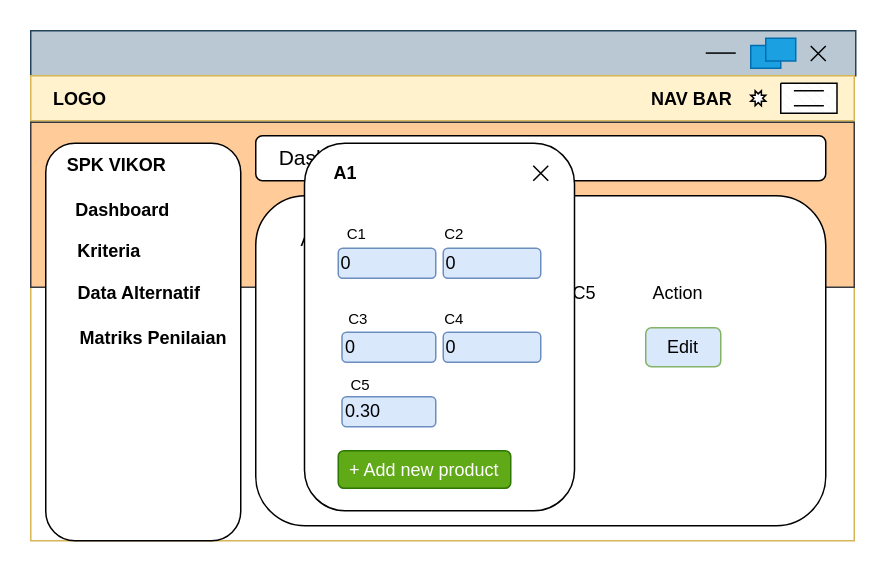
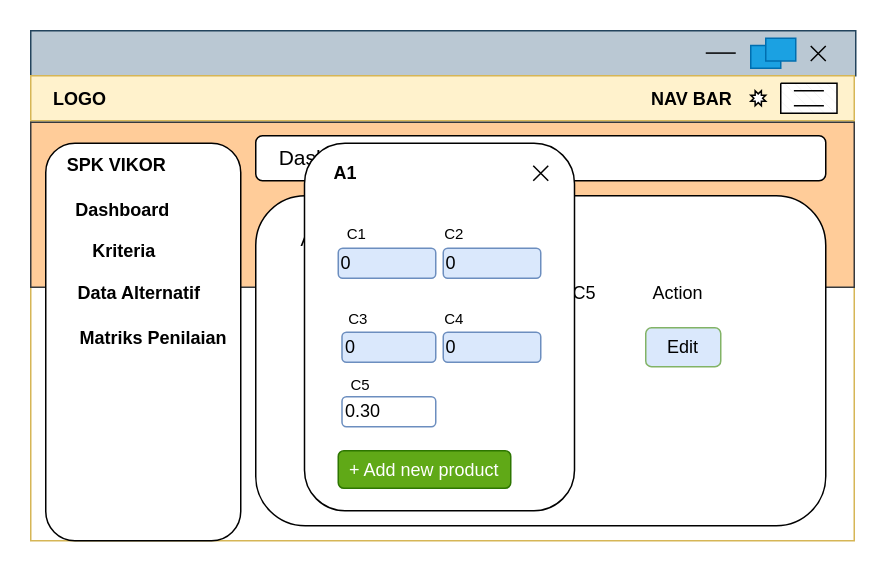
  <mxCell id="0" />
  <mxCell id="1" parent="0" />
  <mxCell id="2" value="" style="rounded=0;whiteSpace=wrap;html=1;strokeColor=#23445d;fillColor=#bac8d3;" parent="1" vertex="1"><mxGeometry x="20" y="20" width="550" height="30" as="geometry" /></mxCell>
  <mxCell id="3" value="    LOGO                                                                                                             NAV BAR" style="swimlane;align=left;startSize=30;fillColor=#fff2cc;strokeColor=#d6b656;" parent="1" vertex="1"><mxGeometry x="20" y="50" width="549" height="310" as="geometry" /></mxCell>
  <mxCell id="4" value="" style="rounded=0;whiteSpace=wrap;html=1;fillColor=#ffcc99;strokeColor=#36393d;" vertex="1" parent="3"><mxGeometry y="31" width="549" height="110" as="geometry" /></mxCell>
  <mxCell id="5" value="" style="rounded=1;whiteSpace=wrap;html=1;" parent="3" vertex="1"><mxGeometry x="150" y="40" width="380" height="30" as="geometry" /></mxCell>
  <mxCell id="6" value="" style="rounded=1;whiteSpace=wrap;html=1;" parent="3" vertex="1"><mxGeometry x="10" y="45" width="130" height="265" as="geometry" /></mxCell>
  <mxCell id="7" value="" style="verticalLabelPosition=bottom;verticalAlign=top;html=1;shape=mxgraph.basic.patternFillRect;fillStyle=diagRev;step=5;fillStrokeWidth=0.2;fillStrokeColor=#dddddd;align=right;" parent="3" vertex="1"><mxGeometry x="500" y="5" width="37.5" height="20" as="geometry" /></mxCell>
  <mxCell id="8" value="" style="endArrow=none;html=1;rounded=0;" parent="3" edge="1"><mxGeometry relative="1" as="geometry"><mxPoint x="508.75" y="10" as="sourcePoint" /><mxPoint x="528.75" y="10" as="targetPoint" /></mxGeometry></mxCell>
  <mxCell id="9" value="" style="verticalLabelPosition=bottom;verticalAlign=top;html=1;shape=mxgraph.basic.8_point_star" parent="3" vertex="1"><mxGeometry x="480" y="10" width="10" height="10" as="geometry" /></mxCell>
  <mxCell id="10" value="" style="endArrow=none;html=1;rounded=0;" parent="3" edge="1"><mxGeometry relative="1" as="geometry"><mxPoint x="508.75" y="20" as="sourcePoint" /><mxPoint x="528.75" y="20" as="targetPoint" /></mxGeometry></mxCell>
  <mxCell id="11" value="&lt;span&gt;Dashboard&lt;/span&gt;" style="text;html=1;align=center;verticalAlign=middle;whiteSpace=wrap;rounded=0;fontSize=14;fontStyle=0" parent="3" vertex="1"><mxGeometry x="150" y="40" width="100" height="30" as="geometry" /></mxCell>
  <mxCell id="12" value="SPK VIKOR" style="text;html=1;align=center;verticalAlign=middle;whiteSpace=wrap;rounded=0;fontStyle=1" parent="3" vertex="1"><mxGeometry x="20" y="50" width="75" height="20" as="geometry" /></mxCell>
  <mxCell id="13" value="Dashboard" style="text;html=1;align=center;verticalAlign=middle;whiteSpace=wrap;rounded=0;fontStyle=1" parent="3" vertex="1"><mxGeometry x="23.5" y="80" width="75" height="20" as="geometry" /></mxCell>
  <mxCell id="14" value="Matriks Penilaian" style="text;html=1;align=center;verticalAlign=middle;whiteSpace=wrap;rounded=0;fontStyle=1" parent="3" vertex="1"><mxGeometry x="26.5" y="165" width="109.5" height="20" as="geometry" /></mxCell>
  <mxCell id="15" value="Data Alternatif" style="text;html=1;align=center;verticalAlign=middle;whiteSpace=wrap;rounded=0;fontStyle=1" parent="3" vertex="1"><mxGeometry x="28" y="135" width="89" height="20" as="geometry" /></mxCell>
- <mxCell id="16" value="Kriteria" style="text;html=1;align=center;verticalAlign=middle;whiteSpace=wrap;rounded=0;fontStyle=1" parent="3" vertex="1"><mxGeometry x="15" y="107" width="75" height="20" as="geometry" /></mxCell>
+ <mxCell id="16" value="Kriteria" style="text;html=1;align=center;verticalAlign=middle;whiteSpace=wrap;rounded=0;fontStyle=1" parent="3" vertex="1"><mxGeometry x="25" y="107" width="75" height="20" as="geometry" /></mxCell>
  <mxCell id="17" value="" style="rounded=1;whiteSpace=wrap;html=1;" parent="3" vertex="1"><mxGeometry x="150" y="80" width="380" height="220" as="geometry" /></mxCell>
  <mxCell id="18" value="Alternatif&lt;span style=&quot;color: rgba(0, 0, 0, 0); font-family: monospace; font-size: 0px; text-align: start; text-wrap-mode: nowrap;&quot;&gt;%3CmxGraphModel%3E%3Croot%3E%3CmxCell%20id%3D%220%22%2F%3E%3CmxCell%20id%3D%221%22%20parent%3D%220%22%2F%3E%3CmxCell%20id%3D%222%22%20value%3D%22%22%20style%3D%22rounded%3D0%3BwhiteSpace%3Dwrap%3Bhtml%3D1%3B%22%20vertex%3D%221%22%20parent%3D%221%22%3E%3CmxGeometry%20x%3D%22180%22%20y%3D%2290%22%20width%3D%22545%22%20height%3D%2230%22%20as%3D%22geometry%22%2F%3E%3C%2FmxCell%3E%3CmxCell%20id%3D%223%22%20value%3D%22%C2%A0%C2%A0%C2%A0%C2%A0LOGO%20%C2%A0%C2%A0%C2%A0%C2%A0%C2%A0%C2%A0%C2%A0%C2%A0%C2%A0%C2%A0%C2%A0%C2%A0%C2%A0%C2%A0%C2%A0%C2%A0%C2%A0%C2%A0%C2%A0%C2%A0%C2%A0%C2%A0%C2%A0%C2%A0%C2%A0%C2%A0%C2%A0%C2%A0%C2%A0%C2%A0%C2%A0%C2%A0%C2%A0%C2%A0%C2%A0%C2%A0%C2%A0%C2%A0%C2%A0%C2%A0%C2%A0%C2%A0%C2%A0%C2%A0%C2%A0%C2%A0%C2%A0%C2%A0%C2%A0%C2%A0%C2%A0%C2%A0%C2%A0%C2%A0%C2%A0%C2%A0%C2%A0%C2%A0%C2%A0%C2%A0%C2%A0%C2%A0%C2%A0%C2%A0%C2%A0%C2%A0%C2%A0%C2%A0%C2%A0%C2%A0%C2%A0%C2%A0%C2%A0%C2%A0%C2%A0%C2%A0%C2%A0%C2%A0%C2%A0%C2%A0%C2%A0%C2%A0%C2%A0%C2%A0%C2%A0%C2%A0%C2%A0%C2%A0%C2%A0%C2%A0%C2%A0%C2%A0%C2%A0%C2%A0%C2%A0%C2%A0%C2%A0%C2%A0%C2%A0%C2%A0%C2%A0%C2%A0%C2%A0%C2%A0%C2%A0%C2%A0%C2%A0%C2%A0NAV%20BAR%22%20style%3D%22swimlane%3Balign%3Dleft%3BstartSize%3D30%3B%22%20vertex%3D%221%22%20parent%3D%221%22%3E%3CmxGeometry%20x%3D%22180%22%20y%3D%22120%22%20width%3D%22545%22%20height%3D%22310%22%20as%3D%22geometry%22%2F%3E%3C%2FmxCell%3E%3CmxCell%20id%3D%224%22%20value%3D%22%22%20style%3D%22rounded%3D1%3BwhiteSpace%3Dwrap%3Bhtml%3D1%3B%22%20vertex%3D%221%22%20parent%3D%223%22%3E%3CmxGeometry%20x%3D%22350%22%20y%3D%2277%22%20width%3D%22180%22%20height%3D%2230%22%20as%3D%22geometry%22%2F%3E%3C%2FmxCell%3E%3CmxCell%20id%3D%225%22%20value%3D%22%22%20style%3D%22rounded%3D1%3BwhiteSpace%3Dwrap%3Bhtml%3D1%3B%22%20vertex%3D%221%22%20parent%3D%223%22%3E%3CmxGeometry%20x%3D%22170%22%20y%3D%2277%22%20width%3D%22170%22%20height%3D%2230%22%20as%3D%22geometry%22%2F%3E%3C%2FmxCell%3E%3CmxCell%20id%3D%226%22%20value%3D%22%22%20style%3D%22rounded%3D1%3BwhiteSpace%3Dwrap%3Bhtml%3D1%3B%22%20vertex%3D%221%22%20parent%3D%223%22%3E%3CmxGeometry%20x%3D%22170%22%20y%3D%2240%22%20width%3D%22360%22%20height%3D%2230%22%20as%3D%22geometry%22%2F%3E%3C%2FmxCell%3E%3CmxCell%20id%3D%227%22%20value%3D%22%22%20style%3D%22rounded%3D1%3BwhiteSpace%3Dwrap%3Bhtml%3D1%3B%22%20vertex%3D%221%22%20parent%3D%223%22%3E%3CmxGeometry%20x%3D%2210%22%20y%3D%2245%22%20width%3D%22150%22%20height%3D%22265%22%20as%3D%22geometry%22%2F%3E%3C%2FmxCell%3E%3CmxCell%20id%3D%228%22%20value%3D%22%22%20style%3D%22verticalLabelPosition%3Dbottom%3BverticalAlign%3Dtop%3Bhtml%3D1%3Bshape%3Dmxgraph.basic.patternFillRect%3BfillStyle%3DdiagRev%3Bstep%3D5%3BfillStrokeWidth%3D0.2%3BfillStrokeColor%3D%23dddddd%3Balign%3Dright%3B%22%20vertex%3D%221%22%20parent%3D%223%22%3E%3CmxGeometry%20x%3D%22500%22%20y%3D%225%22%20width%3D%2237.5%22%20height%3D%2220%22%20as%3D%22geometry%22%2F%3E%3C%2FmxCell%3E%3CmxCell%20id%3D%229%22%20value%3D%22%22%20style%3D%22endArrow%3Dnone%3Bhtml%3D1%3Brounded%3D0%3B%22%20edge%3D%221%22%20parent%3D%223%22%3E%3CmxGeometry%20relative%3D%221%22%20as%3D%22geometry%22%3E%3CmxPoint%20x%3D%22508.75%22%20y%3D%2210%22%20as%3D%22sourcePoint%22%2F%3E%3CmxPoint%20x%3D%22528.75%22%20y%3D%2210%22%20as%3D%22targetPoint%22%2F%3E%3C%2FmxGeometry%3E%3C%2FmxCell%3E%3CmxCell%20id%3D%2210%22%20value%3D%22%22%20style%3D%22verticalLabelPosition%3Dbottom%3BverticalAlign%3Dtop%3Bhtml%3D1%3Bshape%3Dmxgraph.basic.8_point_star%22%20vertex%3D%221%22%20parent%3D%223%22%3E%3CmxGeometry%20x%3D%22480%22%20y%3D%2210%22%20width%3D%2210%22%20height%3D%2210%22%20as%3D%22geometry%22%2F%3E%3C%2FmxCell%3E%3CmxCell%20id%3D%2211%22%20value%3D%22%22%20style%3D%22endArrow%3Dnone%3Bhtml%3D1%3Brounded%3D0%3B%22%20edge%3D%221%22%20parent%3D%223%22%3E%3CmxGeometry%20relative%3D%221%22%20as%3D%22geometry%22%3E%3CmxPoint%20x%3D%22508.75%22%20y%3D%2220%22%20as%3D%22sourcePoint%22%2F%3E%3CmxPoint%20x%3D%22528.75%22%20y%3D%2220%22%20as%3D%22targetPoint%22%2F%3E%3C%2FmxGeometry%3E%3C%2FmxCell%3E%3CmxCell%20id%3D%2212%22%20value%3D%22%26lt%3Bb%26gt%3BDashboard%26lt%3B%2Fb%26gt%3B%22%20style%3D%22text%3Bhtml%3D1%3Balign%3Dcenter%3BverticalAlign%3Dmiddle%3BwhiteSpace%3Dwrap%3Brounded%3D0%3BfontSize%3D14%3B%22%20vertex%3D%221%22%20parent%3D%223%22%3E%3CmxGeometry%20x%3D%22170%22%20y%3D%2240%22%20width%3D%22100%22%20height%3D%2230%22%20as%3D%22geometry%22%2F%3E%3C%2FmxCell%3E%3CmxCell%20id%3D%2213%22%20value%3D%22SPK%20VIKOR%22%20style%3D%22text%3Bhtml%3D1%3Balign%3Dcenter%3BverticalAlign%3Dmiddle%3BwhiteSpace%3Dwrap%3Brounded%3D0%3B%22%20vertex%3D%221%22%20parent%3D%223%22%3E%3CmxGeometry%20x%3D%2220%22%20y%3D%2250%22%20width%3D%2275%22%20height%3D%2220%22%20as%3D%22geometry%22%2F%3E%3C%2FmxCell%3E%3CmxCell%20id%3D%2214%22%20value%3D%22Jumlah%20Alternatif%22%20style%3D%22text%3Bhtml%3D1%3Balign%3Dcenter%3BverticalAlign%3Dmiddle%3BwhiteSpace%3Dwrap%3Brounded%3D0%3B%22%20vertex%3D%221%22%20parent%3D%223%22%3E%3CmxGeometry%20x%3D%22170%22%20y%3D%2282%22%20width%3D%22100%22%20height%3D%2220%22%20as%3D%22geometry%22%2F%3E%3C%2FmxCell%3E%3CmxCell%20id%3D%2215%22%20value%3D%22Dashboard%22%20style%3D%22text%3Bhtml%3D1%3Balign%3Dcenter%3BverticalAlign%3Dmiddle%3BwhiteSpace%3Dwrap%3Brounded%3D0%3B%22%20vertex%3D%221%22%20parent%3D%223%22%3E%3CmxGeometry%20x%3D%2233.5%22%20y%3D%2280%22%20width%3D%2275%22%20height%3D%2220%22%20as%3D%22geometry%22%2F%3E%3C%2FmxCell%3E%3CmxCell%20id%3D%2216%22%20value%3D%22Matriks%20Penilaian%22%20style%3D%22text%3Bhtml%3D1%3Balign%3Dcenter%3BverticalAlign%3Dmiddle%3BwhiteSpace%3Dwrap%3Brounded%3D0%3B%22%20vertex%3D%221%22%20parent%3D%223%22%3E%3CmxGeometry%20x%3D%2237.5%22%20y%3D%22165%22%20width%3D%2297.5%22%20height%3D%2220%22%20as%3D%22geometry%22%2F%3E%3C%2FmxCell%3E%3CmxCell%20id%3D%2217%22%20value%3D%22Data%20Alternatif%22%20style%3D%22text%3Bhtml%3D1%3Balign%3Dcenter%3BverticalAlign%3Dmiddle%3BwhiteSpace%3Dwrap%3Brounded%3D0%3B%22%20vertex%3D%221%22%20parent%3D%223%22%3E%3CmxGeometry%20x%3D%2240%22%20y%3D%22135%22%20width%3D%2280%22%20height%3D%2220%22%20as%3D%22geometry%22%2F%3E%3C%2FmxCell%3E%3CmxCell%20id%3D%2218%22%20value%3D%22Kriteria%22%20style%3D%22text%3Bhtml%3D1%3Balign%3Dcenter%3BverticalAlign%3Dmiddle%3BwhiteSpace%3Dwrap%3Brounded%3D0%3B%22%20vertex%3D%221%22%20parent%3D%223%22%3E%3CmxGeometry%20x%3D%2223.5%22%20y%3D%22107%22%20width%3D%2275%22%20height%3D%2220%22%20as%3D%22geometry%22%2F%3E%3C%2FmxCell%3E%3CmxCell%20id%3D%2219%22%20value%3D%22Hitung%22%20style%3D%22text%3Bhtml%3D1%3Balign%3Dcenter%3BverticalAlign%3Dmiddle%3BwhiteSpace%3Dwrap%3Brounded%3D0%3B%22%20vertex%3D%221%22%20parent%3D%223%22%3E%3CmxGeometry%20x%3D%2221.5%22%20y%3D%22194%22%20width%3D%2275%22%20height%3D%2220%22%20as%3D%22geometry%22%2F%3E%3C%2FmxCell%3E%3CmxCell%20id%3D%2220%22%20value%3D%22Hasil%20Hitung%22%20style%3D%22text%3Bhtml%3D1%3Balign%3Dcenter%3BverticalAlign%3Dmiddle%3BwhiteSpace%3Dwrap%3Brounded%3D0%3B%22%20vertex%3D%221%22%20parent%3D%223%22%3E%3CmxGeometry%20x%3D%2237.5%22%20y%3D%22220%22%20width%3D%2275%22%20height%3D%2220%22%20as%3D%22geometry%22%2F%3E%3C%2FmxCell%3E%3CmxCell%20id%3D%2221%22%20value%3D%22Jumlah%20Kriteria%22%20style%3D%22text%3Bhtml%3D1%3Balign%3Dcenter%3BverticalAlign%3Dmiddle%3BwhiteSpace%3Dwrap%3Brounded%3D0%3B%22%20vertex%3D%221%22%20parent%3D%223%22%3E%3CmxGeometry%20x%3D%22350%22%20y%3D%2282%22%20width%3D%22100%22%20height%3D%2220%22%20as%3D%22geometry%22%2F%3E%3C%2FmxCell%3E%3CmxCell%20id%3D%2222%22%20value%3D%22%22%20style%3D%22rounded%3D1%3BwhiteSpace%3Dwrap%3Bhtml%3D1%3B%22%20vertex%3D%221%22%20parent%3D%223%22%3E%3CmxGeometry%20x%3D%22170%22%20y%3D%22115%22%20width%3D%22360%22%20height%3D%22185%22%20as%3D%22geometry%22%2F%3E%3C%2FmxCell%3E%3CmxCell%20id%3D%2223%22%20value%3D%22Jumlah%20Data%22%20style%3D%22text%3Bhtml%3D1%3Balign%3Dcenter%3BverticalAlign%3Dmiddle%3BwhiteSpace%3Dwrap%3Brounded%3D0%3B%22%20vertex%3D%221%22%20parent%3D%223%22%3E%3CmxGeometry%20x%3D%22180%22%20y%3D%22135%22%20width%3D%22100%22%20height%3D%2220%22%20as%3D%22geometry%22%2F%3E%3C%2FmxCell%3E%3CmxCell%20id%3D%2224%22%20value%3D%22%22%20style%3D%22shape%3DpartialRectangle%3BwhiteSpace%3Dwrap%3Bhtml%3D1%3Bright%3D0%3Btop%3D0%3Bbottom%3D0%3BfillColor%3Dnone%3BroutingCenterX%3D-0.5%3B%22%20vertex%3D%221%22%20parent%3D%223%22%3E%3CmxGeometry%20x%3D%22210%22%20y%3D%22170%22%20width%3D%22120%22%20height%3D%22110%22%20as%3D%22geometry%22%2F%3E%3C%2FmxCell%3E%3CmxCell%20id%3D%2225%22%20value%3D%22Alternatif%22%20style%3D%22shape%3Ddelay%3BwhiteSpace%3Dwrap%3Bhtml%3D1%3B%22%20vertex%3D%221%22%20parent%3D%223%22%3E%3CmxGeometry%20x%3D%22210%22%20y%3D%22180%22%20width%3D%22290%22%20height%3D%2230%22%20as%3D%22geometry%22%2F%3E%3C%2FmxCell%3E%3CmxCell%20id%3D%2226%22%20value%3D%22Kriteria%22%20style%3D%22shape%3Ddelay%3BwhiteSpace%3Dwrap%3Bhtml%3D1%3B%22%20vertex%3D%221%22%20parent%3D%223%22%3E%3CmxGeometry%20x%3D%22210%22%20y%3D%22240%22%20width%3D%22290%22%20height%3D%2230%22%20as%3D%22geometry%22%2F%3E%3C%2FmxCell%3E%3CmxCell%20id%3D%2227%22%20value%3D%22%22%20style%3D%22shape%3DsumEllipse%3Bperimeter%3DellipsePerimeter%3BwhiteSpace%3Dwrap%3Bhtml%3D1%3BbackgroundOutline%3D1%3B%22%20vertex%3D%221%22%20parent%3D%221%22%3E%3CmxGeometry%20x%3D%22700%22%20y%3D%2295%22%20width%3D%2220%22%20height%3D%2220%22%20as%3D%22geometry%22%2F%3E%3C%2FmxCell%3E%3CmxCell%20id%3D%2228%22%20value%3D%22%22%20style%3D%22verticalLabelPosition%3Dbottom%3BverticalAlign%3Dtop%3Bhtml%3D1%3Bshape%3Dmxgraph.basic.rect%3BfillColor2%3Dnone%3BstrokeWidth%3D1%3Bsize%3D20%3Bindent%3D5%3B%22%20vertex%3D%221%22%20parent%3D%221%22%3E%3CmxGeometry%20x%3D%22660%22%20y%3D%2299.87%22%20width%3D%2220%22%20height%3D%2215.13%22%20as%3D%22geometry%22%2F%3E%3C%2FmxCell%3E%3CmxCell%20id%3D%2229%22%20value%3D%22%22%20style%3D%22endArrow%3Dnone%3Bhtml%3D1%3Brounded%3D0%3B%22%20edge%3D%221%22%20parent%3D%221%22%3E%3CmxGeometry%20relative%3D%221%22%20as%3D%22geometry%22%3E%3CmxPoint%20x%3D%22630%22%20y%3D%22104.89%22%20as%3D%22sourcePoint%22%2F%3E%3CmxPoint%20x%3D%22650%22%20y%3D%22104.89%22%20as%3D%22targetPoint%22%2F%3E%3C%2FmxGeometry%3E%3C%2FmxCell%3E%3CmxCell%20id%3D%2230%22%20value%3D%22%22%20style%3D%22verticalLabelPosition%3Dbottom%3BverticalAlign%3Dtop%3Bhtml%3D1%3Bshape%3Dmxgraph.basic.rect%3BfillColor2%3Dnone%3BstrokeWidth%3D1%3Bsize%3D20%3Bindent%3D5%3B%22%20vertex%3D%221%22%20parent%3D%221%22%3E%3CmxGeometry%20x%3D%22670%22%20y%3D%2295%22%20width%3D%2220%22%20height%3D%2215.13%22%20as%3D%22geometry%22%2F%3E%3C%2FmxCell%3E%3C%2Froot%3E%3C%2FmxGraphModel%3E&lt;/span&gt;&amp;nbsp;Table" style="text;html=1;align=center;verticalAlign=middle;whiteSpace=wrap;rounded=0;" parent="3" vertex="1"><mxGeometry x="170" y="100" width="100" height="20" as="geometry" /></mxCell>
  <mxCell id="19" value="Alternatif &lt;span style=&quot;white-space: pre;&quot;&gt;&#09;&lt;/span&gt;C1 &lt;span style=&quot;white-space: pre;&quot;&gt;&#09;&lt;/span&gt;C2 &lt;span style=&quot;white-space: pre;&quot;&gt;&#09;&lt;/span&gt;C3 &lt;span style=&quot;white-space: pre;&quot;&gt;&#09;&lt;/span&gt;C4 &lt;span style=&quot;white-space: pre;&quot;&gt;&#09;&lt;/span&gt;C5&lt;span style=&quot;white-space: pre;&quot;&gt;&#09;&lt;span style=&quot;white-space: pre;&quot;&gt;&#09;&lt;/span&gt;&lt;/span&gt;Action" style="text;html=1;align=center;verticalAlign=middle;whiteSpace=wrap;rounded=0;" parent="3" vertex="1"><mxGeometry x="160" y="135" width="330" height="20" as="geometry" /></mxCell>
  <mxCell id="20" value="Edit" style="rounded=1;whiteSpace=wrap;html=1;fillColor=#dae8fc;strokeColor=#82b366;" parent="3" vertex="1"><mxGeometry x="410" y="168" width="50" height="26" as="geometry" /></mxCell>
  <mxCell id="21" value="" style="rounded=1;whiteSpace=wrap;html=1;" parent="3" vertex="1"><mxGeometry x="182.5" y="45" width="180" height="245" as="geometry" /></mxCell>
  <mxCell id="22" value="A1" style="text;html=1;align=center;verticalAlign=middle;whiteSpace=wrap;rounded=0;fontStyle=1" parent="3" vertex="1"><mxGeometry x="190" y="50" width="40" height="30" as="geometry" /></mxCell>
  <mxCell id="23" value="+ Add new product" style="rounded=1;whiteSpace=wrap;html=1;fillColor=#60a917;strokeColor=#2D7600;fontColor=#ffffff;" parent="3" vertex="1"><mxGeometry x="205" y="250" width="115" height="25" as="geometry" /></mxCell>
  <mxCell id="24" value="0" style="rounded=1;whiteSpace=wrap;html=1;fillColor=#dae8fc;strokeColor=#6c8ebf;align=left;" parent="3" vertex="1"><mxGeometry x="205" y="115" width="65" height="20" as="geometry" /></mxCell>
  <mxCell id="25" value="0" style="rounded=1;whiteSpace=wrap;html=1;fillColor=#dae8fc;strokeColor=#6c8ebf;align=left;" parent="3" vertex="1"><mxGeometry x="207.5" y="171" width="62.5" height="20" as="geometry" /></mxCell>
  <mxCell id="26" value="C1" style="text;html=1;align=center;verticalAlign=middle;whiteSpace=wrap;rounded=0;fontSize=10;" parent="3" vertex="1"><mxGeometry x="195" y="90" width="45" height="30" as="geometry" /></mxCell>
  <mxCell id="27" value="C3" style="text;html=1;align=center;verticalAlign=middle;whiteSpace=wrap;rounded=0;fontSize=10;" parent="3" vertex="1"><mxGeometry x="197" y="147" width="43" height="30" as="geometry" /></mxCell>
  <mxCell id="28" value="" style="shape=umlDestroy;html=1;" parent="3" vertex="1"><mxGeometry x="335" y="60" width="10" height="10" as="geometry" /></mxCell>
- <mxCell id="29" value="0.30" style="rounded=1;whiteSpace=wrap;html=1;fillColor=#dae8fc;strokeColor=#6c8ebf;align=left;" parent="3" vertex="1"><mxGeometry x="207.5" y="214" width="62.5" height="20" as="geometry" /></mxCell>
+ <mxCell id="29" value="0.30" style="rounded=1;whiteSpace=wrap;html=1;fillColor=#ffffff;strokeColor=#6c8ebf;align=left;" parent="3" vertex="1"><mxGeometry x="207.5" y="214" width="62.5" height="20" as="geometry" /></mxCell>
  <mxCell id="30" value="C5" style="text;html=1;align=center;verticalAlign=middle;whiteSpace=wrap;rounded=0;fontSize=10;" parent="3" vertex="1"><mxGeometry x="170" y="191" width="100" height="30" as="geometry" /></mxCell>
  <mxCell id="31" value="C2" style="text;html=1;align=center;verticalAlign=middle;whiteSpace=wrap;rounded=0;fontSize=10;" parent="3" vertex="1"><mxGeometry x="260" y="90" width="45" height="30" as="geometry" /></mxCell>
  <mxCell id="32" value="0" style="rounded=1;whiteSpace=wrap;html=1;fillColor=#dae8fc;strokeColor=#6c8ebf;align=left;" parent="3" vertex="1"><mxGeometry x="275" y="115" width="65" height="20" as="geometry" /></mxCell>
  <mxCell id="33" value="0" style="rounded=1;whiteSpace=wrap;html=1;fillColor=#dae8fc;strokeColor=#6c8ebf;align=left;" parent="3" vertex="1"><mxGeometry x="275" y="171" width="65" height="20" as="geometry" /></mxCell>
  <mxCell id="34" value="C4" style="text;html=1;align=center;verticalAlign=middle;whiteSpace=wrap;rounded=0;fontSize=10;" parent="3" vertex="1"><mxGeometry x="260" y="147" width="45" height="30" as="geometry" /></mxCell>
  <mxCell id="35" value="" style="verticalLabelPosition=bottom;verticalAlign=top;html=1;shape=mxgraph.basic.rect;fillColor2=none;strokeWidth=1;size=20;indent=5;fillColor=#1ba1e2;fontColor=#ffffff;strokeColor=#006EAF;" parent="1" vertex="1"><mxGeometry x="500" y="29.87" width="20" height="15.13" as="geometry" /></mxCell>
  <mxCell id="36" value="" style="endArrow=none;html=1;rounded=0;" parent="1" edge="1"><mxGeometry relative="1" as="geometry"><mxPoint x="470" y="34.89" as="sourcePoint" /><mxPoint x="490" y="34.89" as="targetPoint" /></mxGeometry></mxCell>
  <mxCell id="37" value="" style="verticalLabelPosition=bottom;verticalAlign=top;html=1;shape=mxgraph.basic.rect;fillColor2=none;strokeWidth=1;size=20;indent=5;fillColor=#1ba1e2;fontColor=#ffffff;strokeColor=#006EAF;" parent="1" vertex="1"><mxGeometry x="510" y="25" width="20" height="15.13" as="geometry" /></mxCell>
  <mxCell id="38" value="" style="shape=umlDestroy;html=1;" parent="1" vertex="1"><mxGeometry x="540" y="30.13" width="10" height="10" as="geometry" /></mxCell>
